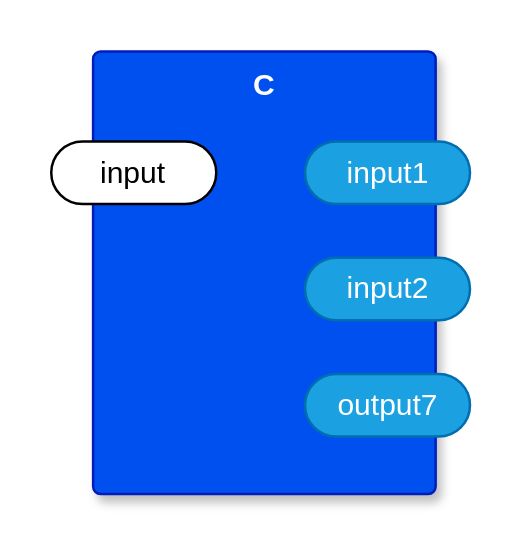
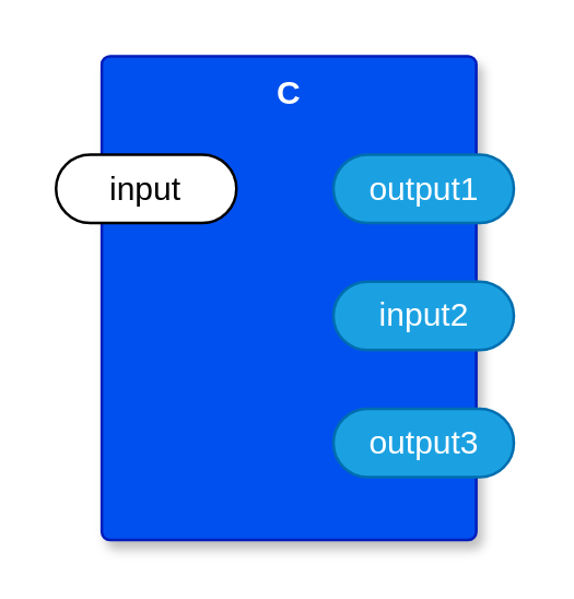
  <mxCell id="0" />
  <mxCell id="1" parent="0" />
  <mxCell id="2" value="C" style="rounded=1;whiteSpace=wrap;html=1;sketch=0;container=1;recursiveResize=0;verticalAlign=top;arcSize=6;fontStyle=1;autosize=0;points=[];absoluteArcSize=1;shadow=1;strokeColor=#001DBC;fillColor=#0050ef;fontColor=#ffffff;" vertex="1" parent="1"><mxGeometry x="36.75" y="20" width="137" height="177" as="geometry"><mxRectangle x="-98" y="-1230" width="99" height="26" as="alternateBounds" /></mxGeometry></mxCell>
  <mxCell id="3" value="input" style="rounded=1;whiteSpace=wrap;html=1;sketch=0;points=[[0,0.5,0,0,0],[1,0.5,0,0,0]];arcSize=50;" vertex="1" parent="2"><mxGeometry x="-16.75" y="36" width="66" height="25" as="geometry" /></mxCell>
- <mxCell id="4" value="input1" style="rounded=1;whiteSpace=wrap;html=1;sketch=0;points=[[0,0.5,0,0,0],[1,0.5,0,0,0]];fillColor=#1ba1e2;fontColor=#ffffff;strokeColor=#006EAF;arcSize=50;" vertex="1" parent="2"><mxGeometry x="84.75" y="36" width="66" height="25" as="geometry" /></mxCell>
+ <mxCell id="4" value="output1" style="rounded=1;whiteSpace=wrap;html=1;sketch=0;points=[[0,0.5,0,0,0],[1,0.5,0,0,0]];fillColor=#1ba1e2;fontColor=#ffffff;strokeColor=#006EAF;arcSize=50;" vertex="1" parent="2"><mxGeometry x="84.75" y="36" width="66" height="25" as="geometry" /></mxCell>
  <mxCell id="5" value="input2" style="rounded=1;whiteSpace=wrap;html=1;sketch=0;points=[[0,0.5,0,0,0],[1,0.5,0,0,0]];fillColor=#1ba1e2;fontColor=#ffffff;strokeColor=#006EAF;arcSize=50;" vertex="1" parent="2"><mxGeometry x="84.75" y="82.5" width="66" height="25" as="geometry" /></mxCell>
- <mxCell id="6" value="output7" style="rounded=1;whiteSpace=wrap;html=1;sketch=0;points=[[0,0.5,0,0,0],[1,0.5,0,0,0]];fillColor=#1ba1e2;fontColor=#ffffff;strokeColor=#006EAF;arcSize=50;" vertex="1" parent="2"><mxGeometry x="84.75" y="129" width="66" height="25" as="geometry" /></mxCell>
+ <mxCell id="6" value="output3" style="rounded=1;whiteSpace=wrap;html=1;sketch=0;points=[[0,0.5,0,0,0],[1,0.5,0,0,0]];fillColor=#1ba1e2;fontColor=#ffffff;strokeColor=#006EAF;arcSize=50;" vertex="1" parent="2"><mxGeometry x="84.75" y="129" width="66" height="25" as="geometry" /></mxCell>
